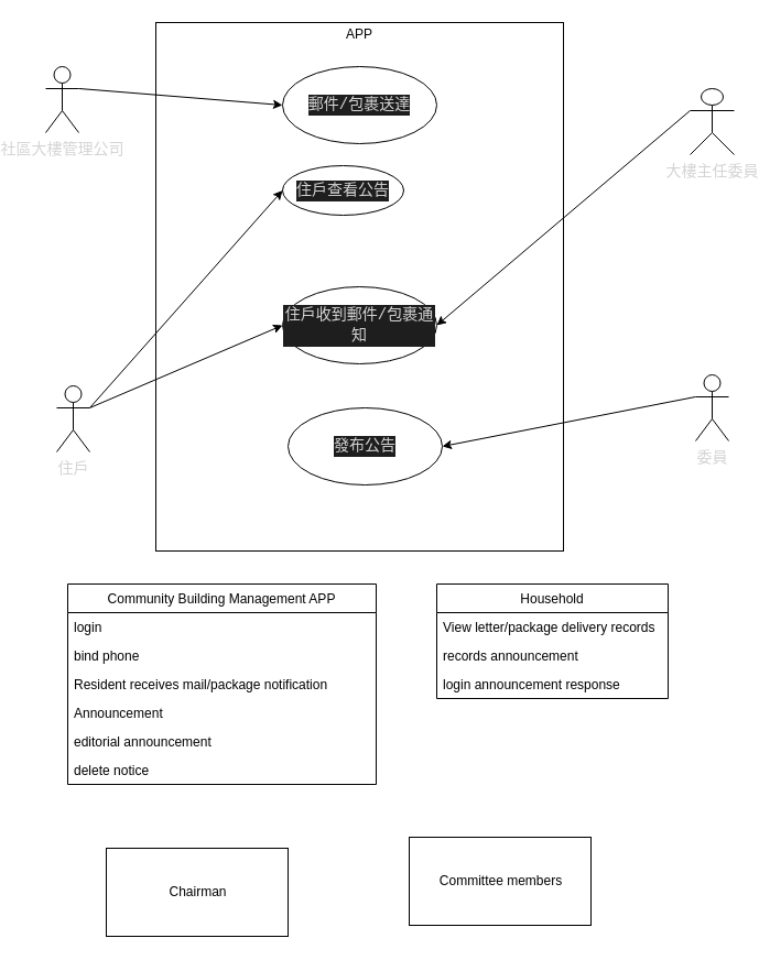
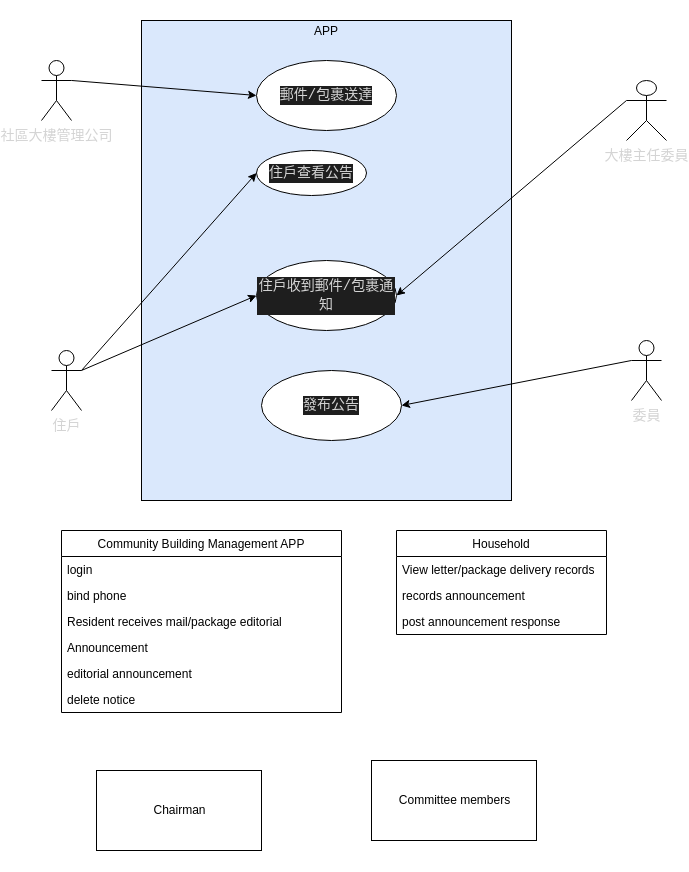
  <mxCell id="0" />
  <mxCell id="1" parent="0" />
  <mxCell id="2" value="Chairman" style="html=1;" vertex="1" parent="1"><mxGeometry x="75" y="770" width="165" height="80" as="geometry" /></mxCell>
  <mxCell id="3" value="Committee members" style="html=1;" vertex="1" parent="1"><mxGeometry x="350" y="760" width="165" height="80" as="geometry" /></mxCell>
  <mxCell id="4" value="Community Building Management APP" style="swimlane;fontStyle=0;childLayout=stackLayout;horizontal=1;startSize=26;fillColor=none;horizontalStack=0;resizeParent=1;resizeParentMax=0;resizeLast=0;collapsible=1;marginBottom=0;" vertex="1" parent="1"><mxGeometry x="40" y="530" width="280" height="182" as="geometry" /></mxCell>
  <mxCell id="5" value="login" style="text;strokeColor=none;fillColor=none;align=left;verticalAlign=top;spacingLeft=4;spacingRight=4;overflow=hidden;rotatable=0;points=[[0,0.5],[1,0.5]];portConstraint=eastwest;" vertex="1" parent="4"><mxGeometry y="26" width="280" height="26" as="geometry" /></mxCell>
  <mxCell id="6" value="bind phone" style="text;strokeColor=none;fillColor=none;align=left;verticalAlign=top;spacingLeft=4;spacingRight=4;overflow=hidden;rotatable=0;points=[[0,0.5],[1,0.5]];portConstraint=eastwest;" vertex="1" parent="4"><mxGeometry y="52" width="280" height="26" as="geometry" /></mxCell>
- <mxCell id="7" value="Resident receives mail/package notification" style="text;strokeColor=none;fillColor=none;align=left;verticalAlign=top;spacingLeft=4;spacingRight=4;overflow=hidden;rotatable=0;points=[[0,0.5],[1,0.5]];portConstraint=eastwest;" vertex="1" parent="4"><mxGeometry y="78" width="280" height="26" as="geometry" /></mxCell>
+ <mxCell id="7" value="Resident receives mail/package editorial" style="text;strokeColor=none;fillColor=none;align=left;verticalAlign=top;spacingLeft=4;spacingRight=4;overflow=hidden;rotatable=0;points=[[0,0.5],[1,0.5]];portConstraint=eastwest;" vertex="1" parent="4"><mxGeometry y="78" width="280" height="26" as="geometry" /></mxCell>
  <mxCell id="8" value="Announcement" style="text;strokeColor=none;fillColor=none;align=left;verticalAlign=top;spacingLeft=4;spacingRight=4;overflow=hidden;rotatable=0;points=[[0,0.5],[1,0.5]];portConstraint=eastwest;" vertex="1" parent="4"><mxGeometry y="104" width="280" height="26" as="geometry" /></mxCell>
  <mxCell id="9" value="editorial announcement" style="text;strokeColor=none;fillColor=none;align=left;verticalAlign=top;spacingLeft=4;spacingRight=4;overflow=hidden;rotatable=0;points=[[0,0.5],[1,0.5]];portConstraint=eastwest;" vertex="1" parent="4"><mxGeometry y="130" width="280" height="26" as="geometry" /></mxCell>
  <mxCell id="10" value="delete notice" style="text;strokeColor=none;fillColor=none;align=left;verticalAlign=top;spacingLeft=4;spacingRight=4;overflow=hidden;rotatable=0;points=[[0,0.5],[1,0.5]];portConstraint=eastwest;" vertex="1" parent="4"><mxGeometry y="156" width="280" height="26" as="geometry" /></mxCell>
  <mxCell id="11" value="Household" style="swimlane;fontStyle=0;childLayout=stackLayout;horizontal=1;startSize=26;fillColor=none;horizontalStack=0;resizeParent=1;resizeParentMax=0;resizeLast=0;collapsible=1;marginBottom=0;" vertex="1" parent="1"><mxGeometry x="375" y="530" width="210" height="104" as="geometry" /></mxCell>
  <mxCell id="12" value="View letter/package delivery records" style="text;strokeColor=none;fillColor=none;align=left;verticalAlign=top;spacingLeft=4;spacingRight=4;overflow=hidden;rotatable=0;points=[[0,0.5],[1,0.5]];portConstraint=eastwest;" vertex="1" parent="11"><mxGeometry y="26" width="210" height="26" as="geometry" /></mxCell>
  <mxCell id="13" value="records announcement" style="text;strokeColor=none;fillColor=none;align=left;verticalAlign=top;spacingLeft=4;spacingRight=4;overflow=hidden;rotatable=0;points=[[0,0.5],[1,0.5]];portConstraint=eastwest;" vertex="1" parent="11"><mxGeometry y="52" width="210" height="26" as="geometry" /></mxCell>
- <mxCell id="14" value="login announcement response" style="text;strokeColor=none;fillColor=none;align=left;verticalAlign=top;spacingLeft=4;spacingRight=4;overflow=hidden;rotatable=0;points=[[0,0.5],[1,0.5]];portConstraint=eastwest;" vertex="1" parent="11"><mxGeometry y="78" width="210" height="26" as="geometry" /></mxCell>
- <mxCell id="15" value="&lt;p style=&quot;margin:0px;margin-top:4px;text-align:center;&quot;&gt;APP&lt;br&gt;&lt;br&gt;&lt;/p&gt;&lt;p style=&quot;margin:0px;margin-top:4px;text-align:center;&quot;&gt;&lt;b&gt;&lt;br&gt;&lt;/b&gt;&lt;/p&gt;" style="verticalAlign=top;align=left;overflow=fill;fontSize=12;fontFamily=Helvetica;html=1;" vertex="1" parent="1"><mxGeometry x="120" y="20" width="370" height="480" as="geometry" /></mxCell>
+ <mxCell id="14" value="post announcement response" style="text;strokeColor=none;fillColor=none;align=left;verticalAlign=top;spacingLeft=4;spacingRight=4;overflow=hidden;rotatable=0;points=[[0,0.5],[1,0.5]];portConstraint=eastwest;" vertex="1" parent="11"><mxGeometry y="78" width="210" height="26" as="geometry" /></mxCell>
+ <mxCell id="15" value="&lt;p style=&quot;margin:0px;margin-top:4px;text-align:center;&quot;&gt;APP&lt;br&gt;&lt;br&gt;&lt;/p&gt;&lt;p style=&quot;margin:0px;margin-top:4px;text-align:center;&quot;&gt;&lt;b&gt;&lt;br&gt;&lt;/b&gt;&lt;/p&gt;" style="verticalAlign=top;align=left;overflow=fill;fontSize=12;fontFamily=Helvetica;html=1;fillColor=#dae8fc;" vertex="1" parent="1"><mxGeometry x="120" y="20" width="370" height="480" as="geometry" /></mxCell>
  <mxCell id="16" style="edgeStyle=none;html=1;exitX=1;exitY=0.333;exitDx=0;exitDy=0;exitPerimeter=0;entryX=0;entryY=0.5;entryDx=0;entryDy=0;" edge="1" parent="1" source="18" target="25"><mxGeometry relative="1" as="geometry" /></mxCell>
  <mxCell id="17" style="edgeStyle=none;html=1;exitX=1;exitY=0.333;exitDx=0;exitDy=0;exitPerimeter=0;entryX=0;entryY=0.5;entryDx=0;entryDy=0;" edge="1" parent="1" source="18" target="24"><mxGeometry relative="1" as="geometry" /></mxCell>
  <mxCell id="18" value="&lt;span style=&quot;color: rgb(212, 212, 212); font-family: -apple-system, BlinkMacSystemFont, &amp;quot;Segoe WPC&amp;quot;, &amp;quot;Segoe UI&amp;quot;, system-ui, Ubuntu, &amp;quot;Droid Sans&amp;quot;, sans-serif; font-size: 14px; text-align: start;&quot;&gt;住戶&lt;/span&gt;" style="shape=umlActor;verticalLabelPosition=bottom;verticalAlign=top;html=1;" vertex="1" parent="1"><mxGeometry x="30" y="350" width="30" height="60" as="geometry" /></mxCell>
  <mxCell id="19" style="edgeStyle=none;html=1;exitX=0;exitY=0.333;exitDx=0;exitDy=0;exitPerimeter=0;entryX=1;entryY=0.5;entryDx=0;entryDy=0;" edge="1" parent="1" source="20" target="24"><mxGeometry relative="1" as="geometry" /></mxCell>
  <mxCell id="20" value="&lt;span style=&quot;color: rgb(212, 212, 212); font-family: -apple-system, BlinkMacSystemFont, &amp;quot;Segoe WPC&amp;quot;, &amp;quot;Segoe UI&amp;quot;, system-ui, Ubuntu, &amp;quot;Droid Sans&amp;quot;, sans-serif; font-size: 14px; text-align: start;&quot;&gt;大樓主任委員&lt;/span&gt;" style="shape=umlActor;verticalLabelPosition=bottom;verticalAlign=top;html=1;" vertex="1" parent="1"><mxGeometry x="605" y="80" width="40" height="60" as="geometry" /></mxCell>
  <mxCell id="21" style="edgeStyle=none;html=1;exitX=0;exitY=0.333;exitDx=0;exitDy=0;exitPerimeter=0;entryX=1;entryY=0.5;entryDx=0;entryDy=0;" edge="1" parent="1" source="22" target="26"><mxGeometry relative="1" as="geometry" /></mxCell>
  <mxCell id="22" value="&lt;span style=&quot;color: rgb(212, 212, 212); font-family: -apple-system, BlinkMacSystemFont, &amp;quot;Segoe WPC&amp;quot;, &amp;quot;Segoe UI&amp;quot;, system-ui, Ubuntu, &amp;quot;Droid Sans&amp;quot;, sans-serif; font-size: 14px; text-align: start;&quot;&gt;委員&lt;/span&gt;" style="shape=umlActor;verticalLabelPosition=bottom;verticalAlign=top;html=1;" vertex="1" parent="1"><mxGeometry x="610" y="340" width="30" height="60" as="geometry" /></mxCell>
  <mxCell id="23" value="&lt;div style=&quot;color: rgb(212, 212, 212); background-color: rgb(30, 30, 30); font-family: Consolas, &amp;quot;Courier New&amp;quot;, monospace; font-size: 14px; line-height: 19px;&quot;&gt;郵件/包裹送達&lt;/div&gt;" style="ellipse;whiteSpace=wrap;html=1;" vertex="1" parent="1"><mxGeometry x="235" y="60" width="140" height="70" as="geometry" /></mxCell>
  <mxCell id="24" value="&lt;div style=&quot;color: rgb(212, 212, 212); background-color: rgb(30, 30, 30); font-family: Consolas, &amp;quot;Courier New&amp;quot;, monospace; font-size: 14px; line-height: 19px;&quot;&gt;住戶收到郵件/包裹通知&lt;/div&gt;" style="ellipse;whiteSpace=wrap;html=1;" vertex="1" parent="1"><mxGeometry x="235" y="260" width="140" height="70" as="geometry" /></mxCell>
  <mxCell id="25" value="&lt;div style=&quot;color: rgb(212, 212, 212); background-color: rgb(30, 30, 30); font-family: Consolas, &amp;quot;Courier New&amp;quot;, monospace; font-size: 14px; line-height: 19px;&quot;&gt;住戶查看公告&lt;/div&gt;" style="ellipse;whiteSpace=wrap;html=1;" vertex="1" parent="1"><mxGeometry x="235" y="150" width="110" height="45" as="geometry" /></mxCell>
  <mxCell id="26" value="&lt;div style=&quot;color: rgb(212, 212, 212); background-color: rgb(30, 30, 30); font-family: Consolas, &amp;quot;Courier New&amp;quot;, monospace; font-size: 14px; line-height: 19px;&quot;&gt;&lt;div&gt;發布公告&lt;/div&gt;&lt;/div&gt;" style="ellipse;whiteSpace=wrap;html=1;" vertex="1" parent="1"><mxGeometry x="240" y="370" width="140" height="70" as="geometry" /></mxCell>
  <mxCell id="27" style="edgeStyle=none;html=1;exitX=1;exitY=0.333;exitDx=0;exitDy=0;exitPerimeter=0;entryX=0;entryY=0.5;entryDx=0;entryDy=0;" edge="1" parent="1" source="28" target="23"><mxGeometry relative="1" as="geometry" /></mxCell>
  <mxCell id="28" value="&lt;span style=&quot;color: rgb(212, 212, 212); font-family: -apple-system, BlinkMacSystemFont, &amp;quot;Segoe WPC&amp;quot;, &amp;quot;Segoe UI&amp;quot;, system-ui, Ubuntu, &amp;quot;Droid Sans&amp;quot;, sans-serif; font-size: 14px; text-align: start;&quot;&gt;社區大樓管理公司&lt;/span&gt;" style="shape=umlActor;verticalLabelPosition=bottom;verticalAlign=top;html=1;" vertex="1" parent="1"><mxGeometry x="20" y="60" width="30" height="60" as="geometry" /></mxCell>
